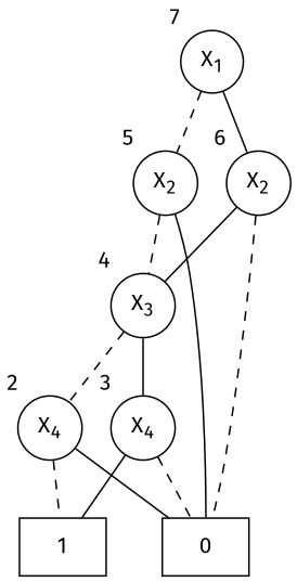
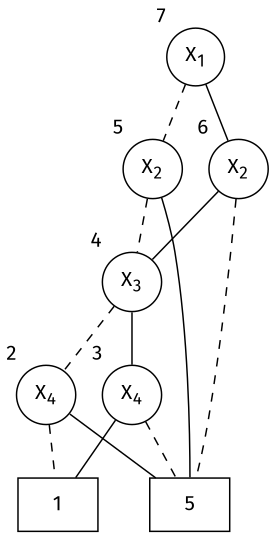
  graph {
    fontname="Fira Sans"
    node [shape=circle fontname="Fira Sans"]
    edge [fontname="Fira Sans"]
    1 [shape=box]
-   0 [shape=box]
+   0 [shape=box label=5]
    n3 [label=<X<SUB>4</SUB>> xlabel=2]
    n4 [label=<X<SUB>4</SUB>> xlabel=3]
    n5 [label=<X<SUB>3</SUB>> xlabel=4]
    n6 [label=<X<SUB>2</SUB>> xlabel=5]
    n7 [label=<X<SUB>2</SUB>> xlabel=6]
    n8 [label=<X<SUB>1</SUB>> xlabel=7]
    n3 -- 1 [style=dashed]
    n3 -- 0
    n4 -- 1
    n4 -- 0 [style=dashed]
    n5 -- n3 [style=dashed]
    n5 -- n4
    n6 -- 0
    n6 -- n5 [style=dashed]
    n7 -- 0 [style=dashed]
    n7 -- n5
    n8 -- n6 [style=dashed]
    n8 -- n7
  }
